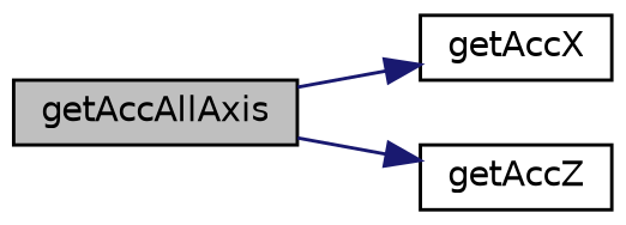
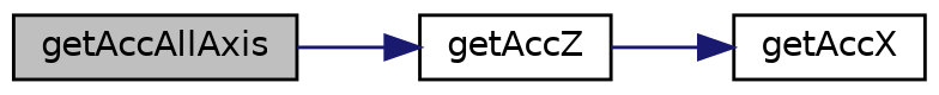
  digraph {
    rankdir=LR
    node [color=black fillcolor=white fontname=Helvetica fontsize=10 shape=record style=filled]
    edge [color=midnightblue fontname=Helvetica fontsize=10 labelfontname=Helvetica labelfontsize=10 style=solid]
    n1 [fillcolor=grey75 fontcolor=black height=0.2 label=getAccAllAxis width=0.4]
    n2 [height=0.2 label=getAccX width=0.4]
    n3 [height=0.2 label=getAccZ width=0.4]
-   n1 -> n2
+   n3 -> n2
    n1 -> n3
  }
